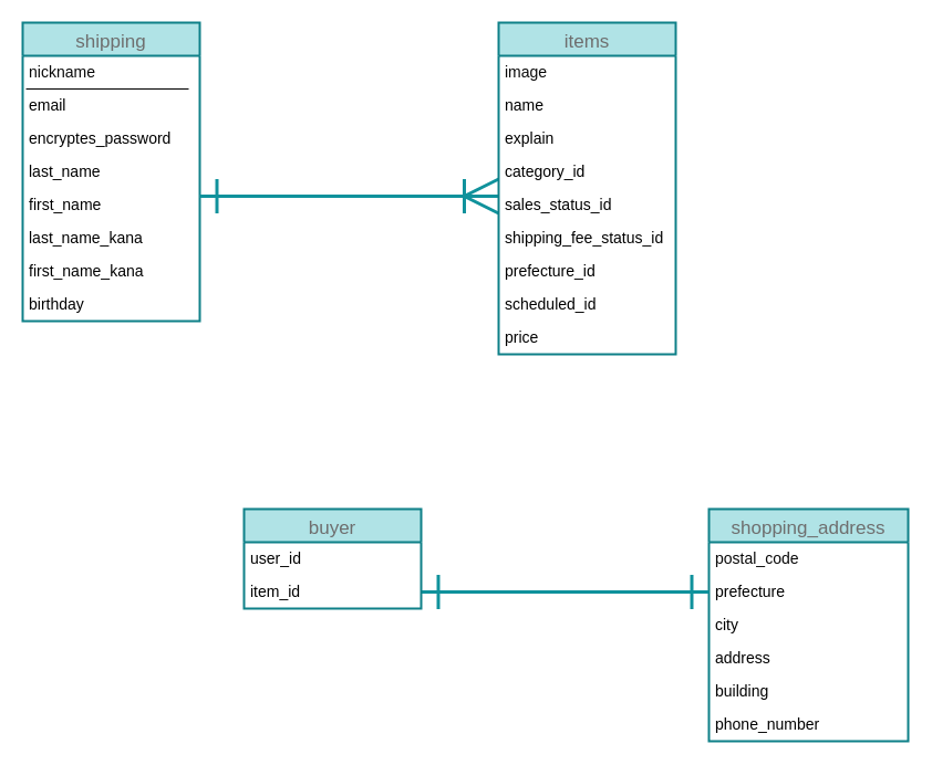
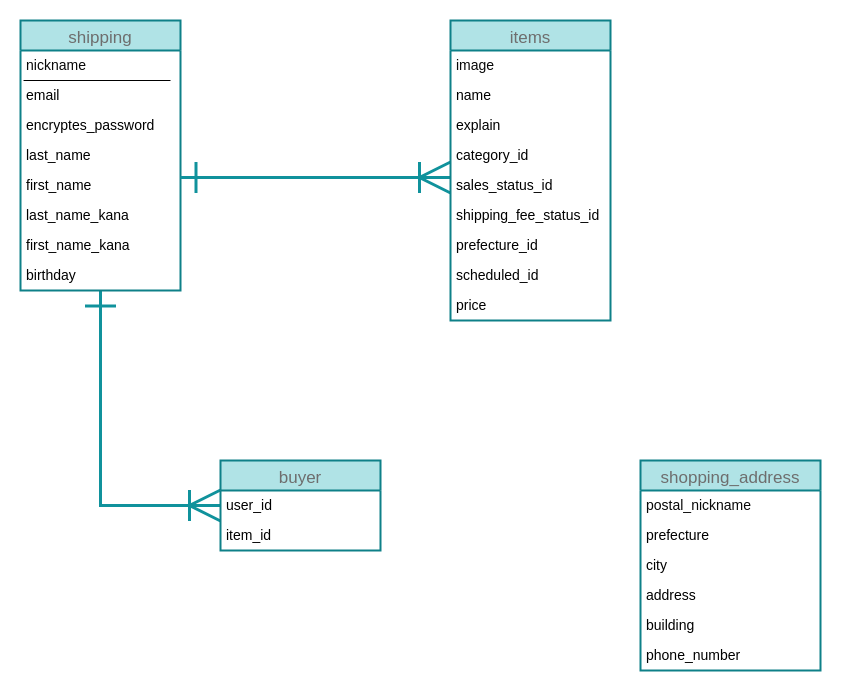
  <mxCell id="0" />
  <mxCell id="1" parent="0" />
+ <mxCell id="2" style="edgeStyle=orthogonalEdgeStyle;rounded=0;orthogonalLoop=1;jettySize=auto;html=1;fontColor=#6E6E6E;endArrow=ERoneToMany;endFill=0;strokeWidth=3;targetPerimeterSpacing=0;endSize=27;fillColor=#b0e3e6;strokeColor=#10929C;startArrow=ERone;startFill=0;startSize=27;entryX=0;entryY=0.5;entryDx=0;entryDy=0;" edge="1" parent="1" source="3" target="33"><mxGeometry relative="1" as="geometry"><mxPoint x="270" y="610" as="targetPoint" /><Array as="points"><mxPoint x="100" y="505" /></Array></mxGeometry></mxCell>
  <mxCell id="3" value="shipping" style="swimlane;fontStyle=0;childLayout=stackLayout;horizontal=1;startSize=30;horizontalStack=0;resizeParent=1;resizeParentMax=0;resizeLast=0;collapsible=1;marginBottom=0;align=center;fontSize=17;strokeColor=#0e8088;labelBackgroundColor=none;fillColor=#b0e3e6;fontColor=#6E6E6E;strokeWidth=2;" vertex="1" parent="1"><mxGeometry x="20" y="20" width="160" height="270" as="geometry"><mxRectangle x="-520" y="-440" width="70" height="26" as="alternateBounds" /></mxGeometry></mxCell>
  <mxCell id="4" value="nickname" style="text;strokeColor=none;fillColor=none;spacingLeft=4;spacingRight=4;overflow=hidden;rotatable=0;points=[[0,0.5],[1,0.5]];portConstraint=eastwest;fontSize=14;fontColor=#080808;" vertex="1" parent="3"><mxGeometry y="30" width="160" height="30" as="geometry" /></mxCell>
  <mxCell id="5" value="" style="endArrow=none;html=1;rounded=0;fontColor=#6E6E6E;exitX=0.019;exitY=0;exitDx=0;exitDy=0;exitPerimeter=0;" edge="1" parent="3" source="6"><mxGeometry relative="1" as="geometry"><mxPoint x="-10" y="60" as="sourcePoint" /><mxPoint x="150" y="60" as="targetPoint" /></mxGeometry></mxCell>
  <mxCell id="6" value="email" style="text;strokeColor=none;fillColor=none;spacingLeft=4;spacingRight=4;overflow=hidden;rotatable=0;points=[[0,0.5],[1,0.5]];portConstraint=eastwest;fontSize=14;fontColor=#000000;" vertex="1" parent="3"><mxGeometry y="60" width="160" height="30" as="geometry" /></mxCell>
  <mxCell id="7" value="encryptes_password" style="text;strokeColor=none;fillColor=none;spacingLeft=4;spacingRight=4;overflow=hidden;rotatable=0;points=[[0,0.5],[1,0.5]];portConstraint=eastwest;fontSize=14;fontColor=#000000;" vertex="1" parent="3"><mxGeometry y="90" width="160" height="30" as="geometry" /></mxCell>
  <mxCell id="8" value="last_name" style="text;strokeColor=none;fillColor=none;spacingLeft=4;spacingRight=4;overflow=hidden;rotatable=0;points=[[0,0.5],[1,0.5]];portConstraint=eastwest;fontSize=14;fontColor=#000000;" vertex="1" parent="3"><mxGeometry y="120" width="160" height="30" as="geometry" /></mxCell>
  <mxCell id="9" value="first_name" style="text;strokeColor=none;fillColor=none;spacingLeft=4;spacingRight=4;overflow=hidden;rotatable=0;points=[[0,0.5],[1,0.5]];portConstraint=eastwest;fontSize=14;fontColor=#000000;" vertex="1" parent="3"><mxGeometry y="150" width="160" height="30" as="geometry" /></mxCell>
  <mxCell id="10" value="last_name_kana" style="text;strokeColor=none;fillColor=none;spacingLeft=4;spacingRight=4;overflow=hidden;rotatable=0;points=[[0,0.5],[1,0.5]];portConstraint=eastwest;fontSize=14;fontColor=#000000;" vertex="1" parent="3"><mxGeometry y="180" width="160" height="30" as="geometry" /></mxCell>
  <mxCell id="11" value="first_name_kana" style="text;strokeColor=none;fillColor=none;spacingLeft=4;spacingRight=4;overflow=hidden;rotatable=0;points=[[0,0.5],[1,0.5]];portConstraint=eastwest;fontSize=14;fontColor=#000000;" vertex="1" parent="3"><mxGeometry y="210" width="160" height="30" as="geometry" /></mxCell>
  <mxCell id="12" value="birthday" style="text;strokeColor=none;fillColor=none;spacingLeft=4;spacingRight=4;overflow=hidden;rotatable=0;points=[[0,0.5],[1,0.5]];portConstraint=eastwest;fontSize=14;fontColor=#000000;" vertex="1" parent="3"><mxGeometry y="240" width="160" height="30" as="geometry" /></mxCell>
  <mxCell id="13" style="edgeStyle=orthogonalEdgeStyle;rounded=0;orthogonalLoop=1;jettySize=auto;html=1;endArrow=ERoneToMany;endFill=0;endSize=27;targetPerimeterSpacing=0;strokeColor=#10929C;strokeWidth=3;fontSize=14;fontColor=#6E6E6E;startArrow=ERone;startFill=0;startSize=27;" edge="1" parent="1"><mxGeometry relative="1" as="geometry"><mxPoint x="180" y="177" as="sourcePoint" /><mxPoint x="450" y="177" as="targetPoint" /><Array as="points"><mxPoint x="240" y="177" /><mxPoint x="240" y="177" /></Array></mxGeometry></mxCell>
  <mxCell id="14" value="shopping_address" style="swimlane;fontStyle=0;childLayout=stackLayout;horizontal=1;startSize=30;horizontalStack=0;resizeParent=1;resizeParentMax=0;resizeLast=0;collapsible=1;marginBottom=0;align=center;fontSize=17;strokeColor=#0e8088;labelBackgroundColor=none;fillColor=#b0e3e6;fontColor=#6E6E6E;strokeWidth=2;labelBorderColor=none;" vertex="1" parent="1"><mxGeometry x="640" y="460" width="180" height="210" as="geometry"><mxRectangle x="-520" y="-440" width="70" height="26" as="alternateBounds" /></mxGeometry></mxCell>
- <mxCell id="15" value="postal_code" style="text;strokeColor=none;fillColor=none;spacingLeft=4;spacingRight=4;overflow=hidden;rotatable=0;points=[[0,0.5],[1,0.5]];portConstraint=eastwest;fontSize=14;fontColor=#080808;" vertex="1" parent="14"><mxGeometry y="30" width="180" height="30" as="geometry" /></mxCell>
+ <mxCell id="15" value="postal_nickname" style="text;strokeColor=none;fillColor=none;spacingLeft=4;spacingRight=4;overflow=hidden;rotatable=0;points=[[0,0.5],[1,0.5]];portConstraint=eastwest;fontSize=14;fontColor=#080808;" vertex="1" parent="14"><mxGeometry y="30" width="180" height="30" as="geometry" /></mxCell>
  <mxCell id="16" value="prefecture" style="text;strokeColor=none;fillColor=none;spacingLeft=4;spacingRight=4;overflow=hidden;rotatable=0;points=[[0,0.5],[1,0.5]];portConstraint=eastwest;fontSize=14;fontColor=#000000;" vertex="1" parent="14"><mxGeometry y="60" width="180" height="30" as="geometry" /></mxCell>
  <mxCell id="17" value="city" style="text;strokeColor=none;fillColor=none;spacingLeft=4;spacingRight=4;overflow=hidden;rotatable=0;points=[[0,0.5],[1,0.5]];portConstraint=eastwest;fontSize=14;fontColor=#000000;" vertex="1" parent="14"><mxGeometry y="90" width="180" height="30" as="geometry" /></mxCell>
  <mxCell id="18" value="address" style="text;strokeColor=none;fillColor=none;spacingLeft=4;spacingRight=4;overflow=hidden;rotatable=0;points=[[0,0.5],[1,0.5]];portConstraint=eastwest;fontSize=14;fontColor=#000000;" vertex="1" parent="14"><mxGeometry y="120" width="180" height="30" as="geometry" /></mxCell>
  <mxCell id="19" value="building" style="text;strokeColor=none;fillColor=none;spacingLeft=4;spacingRight=4;overflow=hidden;rotatable=0;points=[[0,0.5],[1,0.5]];portConstraint=eastwest;fontSize=14;fontColor=#000000;" vertex="1" parent="14"><mxGeometry y="150" width="180" height="30" as="geometry" /></mxCell>
  <mxCell id="20" value="phone_number" style="text;strokeColor=none;fillColor=none;spacingLeft=4;spacingRight=4;overflow=hidden;rotatable=0;points=[[0,0.5],[1,0.5]];portConstraint=eastwest;fontSize=14;fontColor=#000000;" vertex="1" parent="14"><mxGeometry y="180" width="180" height="30" as="geometry" /></mxCell>
- <mxCell id="21" style="rounded=0;orthogonalLoop=1;jettySize=auto;html=1;entryX=0;entryY=0.5;entryDx=0;entryDy=0;endArrow=ERone;endFill=0;endSize=27;targetPerimeterSpacing=0;strokeColor=#10929C;strokeWidth=3;fontSize=14;fontColor=#6E6E6E;startArrow=ERone;startFill=0;startSize=27;exitX=1;exitY=0.5;exitDx=0;exitDy=0;" edge="1" parent="1" source="34" target="16"><mxGeometry relative="1" as="geometry"><mxPoint x="310" y="520" as="sourcePoint" /><Array as="points" /></mxGeometry></mxCell>
  <mxCell id="22" value="items" style="swimlane;fontStyle=0;childLayout=stackLayout;horizontal=1;startSize=30;horizontalStack=0;resizeParent=1;resizeParentMax=0;resizeLast=0;collapsible=1;marginBottom=0;align=center;fontSize=17;strokeColor=#0e8088;labelBackgroundColor=none;fillColor=#b0e3e6;fontColor=#6E6E6E;strokeWidth=2;" vertex="1" parent="1"><mxGeometry x="450" y="20" width="160" height="300" as="geometry"><mxRectangle x="-520" y="-440" width="70" height="26" as="alternateBounds" /></mxGeometry></mxCell>
  <mxCell id="23" value="image" style="text;strokeColor=none;fillColor=none;spacingLeft=4;spacingRight=4;overflow=hidden;rotatable=0;points=[[0,0.5],[1,0.5]];portConstraint=eastwest;fontSize=14;fontColor=#080808;" vertex="1" parent="22"><mxGeometry y="30" width="160" height="30" as="geometry" /></mxCell>
  <mxCell id="24" value="name" style="text;strokeColor=none;fillColor=none;spacingLeft=4;spacingRight=4;overflow=hidden;rotatable=0;points=[[0,0.5],[1,0.5]];portConstraint=eastwest;fontSize=14;fontColor=#000000;" vertex="1" parent="22"><mxGeometry y="60" width="160" height="30" as="geometry" /></mxCell>
  <mxCell id="25" value="explain" style="text;strokeColor=none;fillColor=none;spacingLeft=4;spacingRight=4;overflow=hidden;rotatable=0;points=[[0,0.5],[1,0.5]];portConstraint=eastwest;fontSize=14;fontColor=#000000;" vertex="1" parent="22"><mxGeometry y="90" width="160" height="30" as="geometry" /></mxCell>
  <mxCell id="26" value="category_id" style="text;strokeColor=none;fillColor=none;spacingLeft=4;spacingRight=4;overflow=hidden;rotatable=0;points=[[0,0.5],[1,0.5]];portConstraint=eastwest;fontSize=14;fontColor=#000000;" vertex="1" parent="22"><mxGeometry y="120" width="160" height="30" as="geometry" /></mxCell>
  <mxCell id="27" value="sales_status_id" style="text;strokeColor=none;fillColor=none;spacingLeft=4;spacingRight=4;overflow=hidden;rotatable=0;points=[[0,0.5],[1,0.5]];portConstraint=eastwest;fontSize=14;fontColor=#000000;" vertex="1" parent="22"><mxGeometry y="150" width="160" height="30" as="geometry" /></mxCell>
  <mxCell id="28" value="shipping_fee_status_id" style="text;strokeColor=none;fillColor=none;spacingLeft=4;spacingRight=4;overflow=hidden;rotatable=0;points=[[0,0.5],[1,0.5]];portConstraint=eastwest;fontSize=14;fontColor=#000000;" vertex="1" parent="22"><mxGeometry y="180" width="160" height="30" as="geometry" /></mxCell>
  <mxCell id="29" value="prefecture_id" style="text;strokeColor=none;fillColor=none;spacingLeft=4;spacingRight=4;overflow=hidden;rotatable=0;points=[[0,0.5],[1,0.5]];portConstraint=eastwest;fontSize=14;fontColor=#000000;" vertex="1" parent="22"><mxGeometry y="210" width="160" height="30" as="geometry" /></mxCell>
  <mxCell id="30" value="scheduled_id" style="text;strokeColor=none;fillColor=none;spacingLeft=4;spacingRight=4;overflow=hidden;rotatable=0;points=[[0,0.5],[1,0.5]];portConstraint=eastwest;fontSize=14;fontColor=#000000;" vertex="1" parent="22"><mxGeometry y="240" width="160" height="30" as="geometry" /></mxCell>
  <mxCell id="31" value="price" style="text;strokeColor=none;fillColor=none;spacingLeft=4;spacingRight=4;overflow=hidden;rotatable=0;points=[[0,0.5],[1,0.5]];portConstraint=eastwest;fontSize=14;fontColor=#000000;" vertex="1" parent="22"><mxGeometry y="270" width="160" height="30" as="geometry" /></mxCell>
  <mxCell id="32" value="buyer" style="swimlane;fontStyle=0;childLayout=stackLayout;horizontal=1;startSize=30;horizontalStack=0;resizeParent=1;resizeParentMax=0;resizeLast=0;collapsible=1;marginBottom=0;align=center;fontSize=17;strokeColor=#0e8088;labelBackgroundColor=none;fillColor=#b0e3e6;fontColor=#6E6E6E;strokeWidth=2;labelBorderColor=none;" vertex="1" parent="1"><mxGeometry x="220" y="460" width="160" height="90" as="geometry"><mxRectangle x="-520" y="-440" width="70" height="26" as="alternateBounds" /></mxGeometry></mxCell>
  <mxCell id="33" value="user_id" style="text;strokeColor=none;fillColor=none;spacingLeft=4;spacingRight=4;overflow=hidden;rotatable=0;points=[[0,0.5],[1,0.5]];portConstraint=eastwest;fontSize=14;fontColor=#000000;" vertex="1" parent="32"><mxGeometry y="30" width="160" height="30" as="geometry" /></mxCell>
  <mxCell id="34" value="item_id" style="text;strokeColor=none;fillColor=none;spacingLeft=4;spacingRight=4;overflow=hidden;rotatable=0;points=[[0,0.5],[1,0.5]];portConstraint=eastwest;fontSize=14;fontColor=#000000;" vertex="1" parent="32"><mxGeometry y="60" width="160" height="30" as="geometry" /></mxCell>
